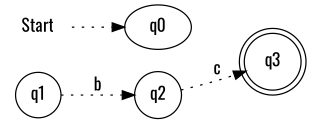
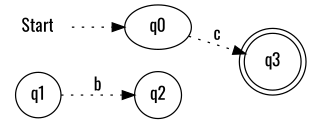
  digraph {
    fontname=Oswald
    rankdir=LR
    node [fontname=Oswald shape=circle]
    edge [fontname=Oswald style=dotted]
    Start [shape=plaintext]
    q0 [shape=""]
    q1
    q2
    q3 [shape=doublecircle]
    Start -> q0
    q1 -> q2 [label=b]
-   q2 -> q3 [label=c]
+   q0 -> q3 [label=c]
  }
